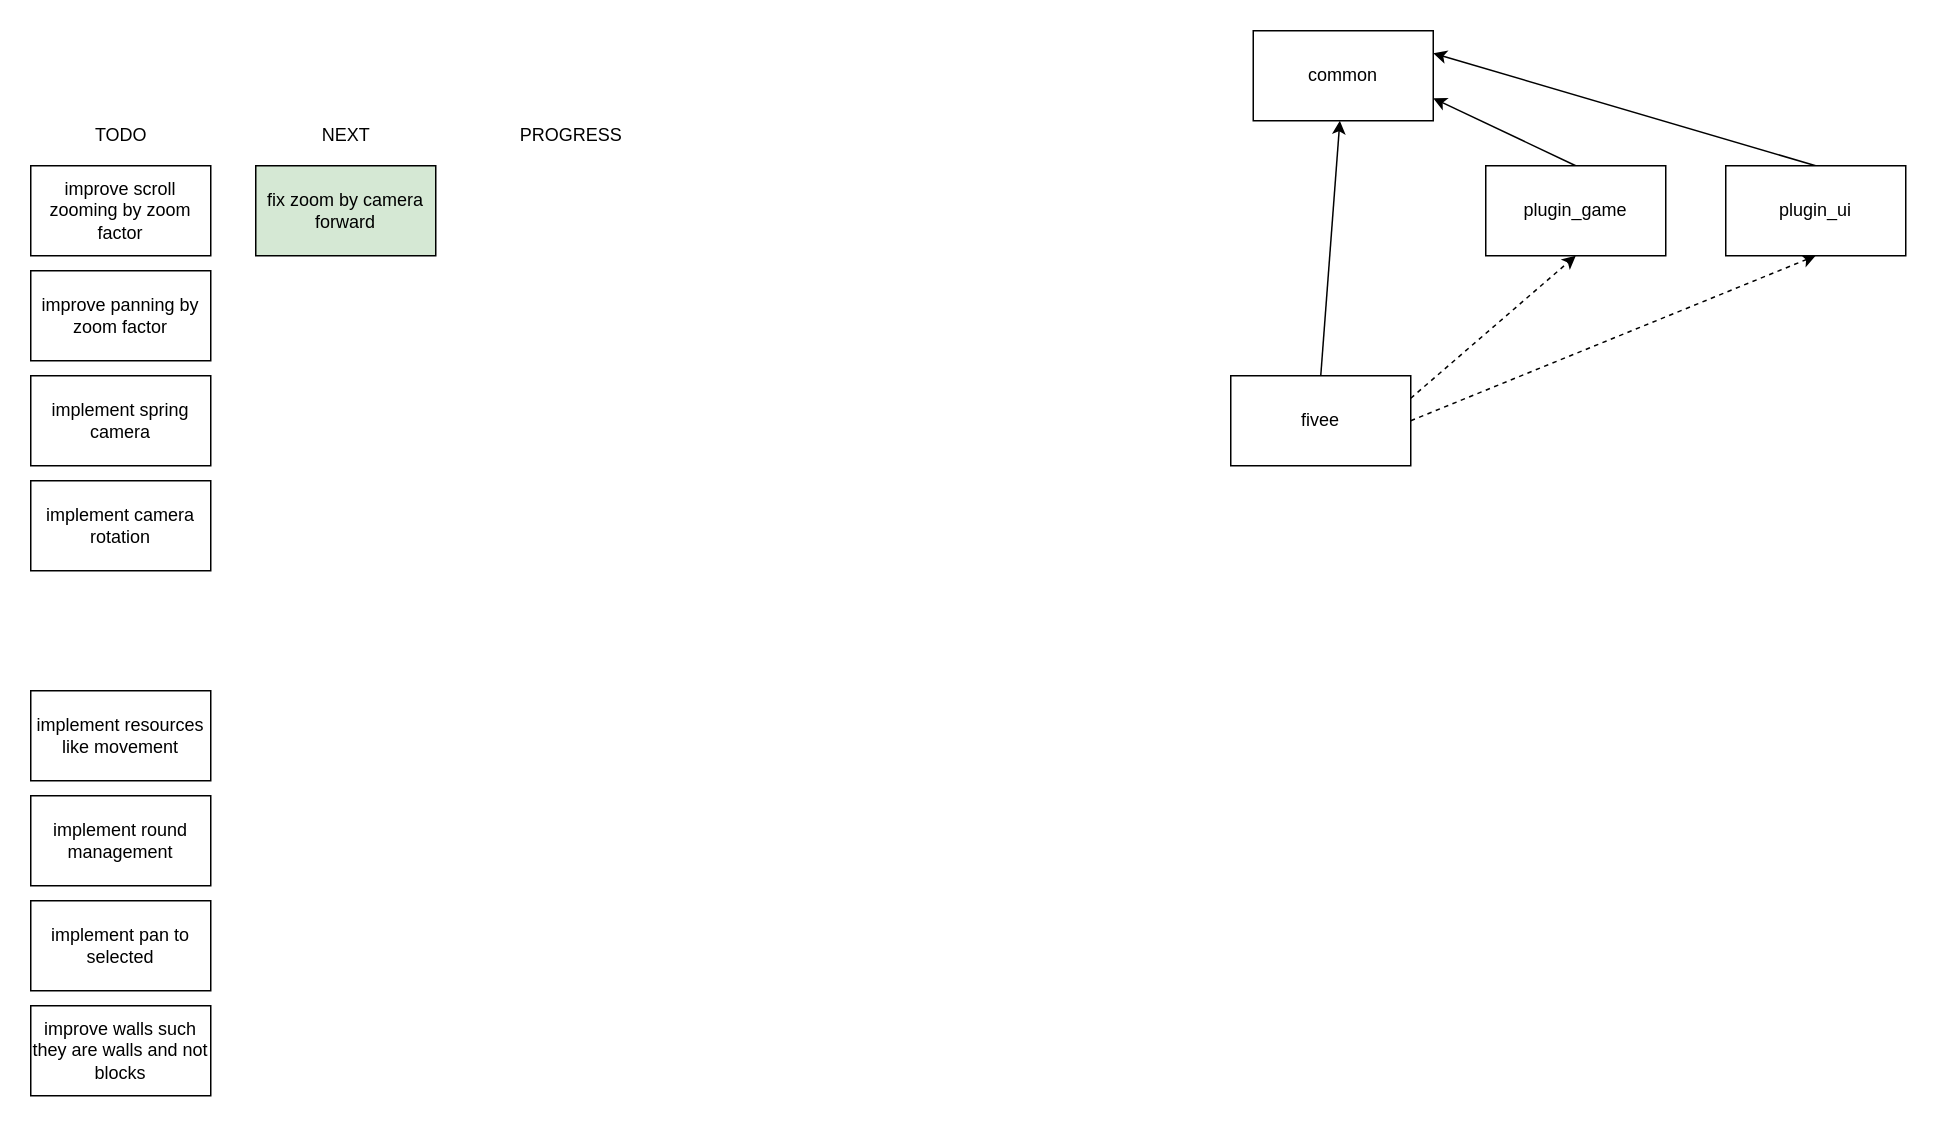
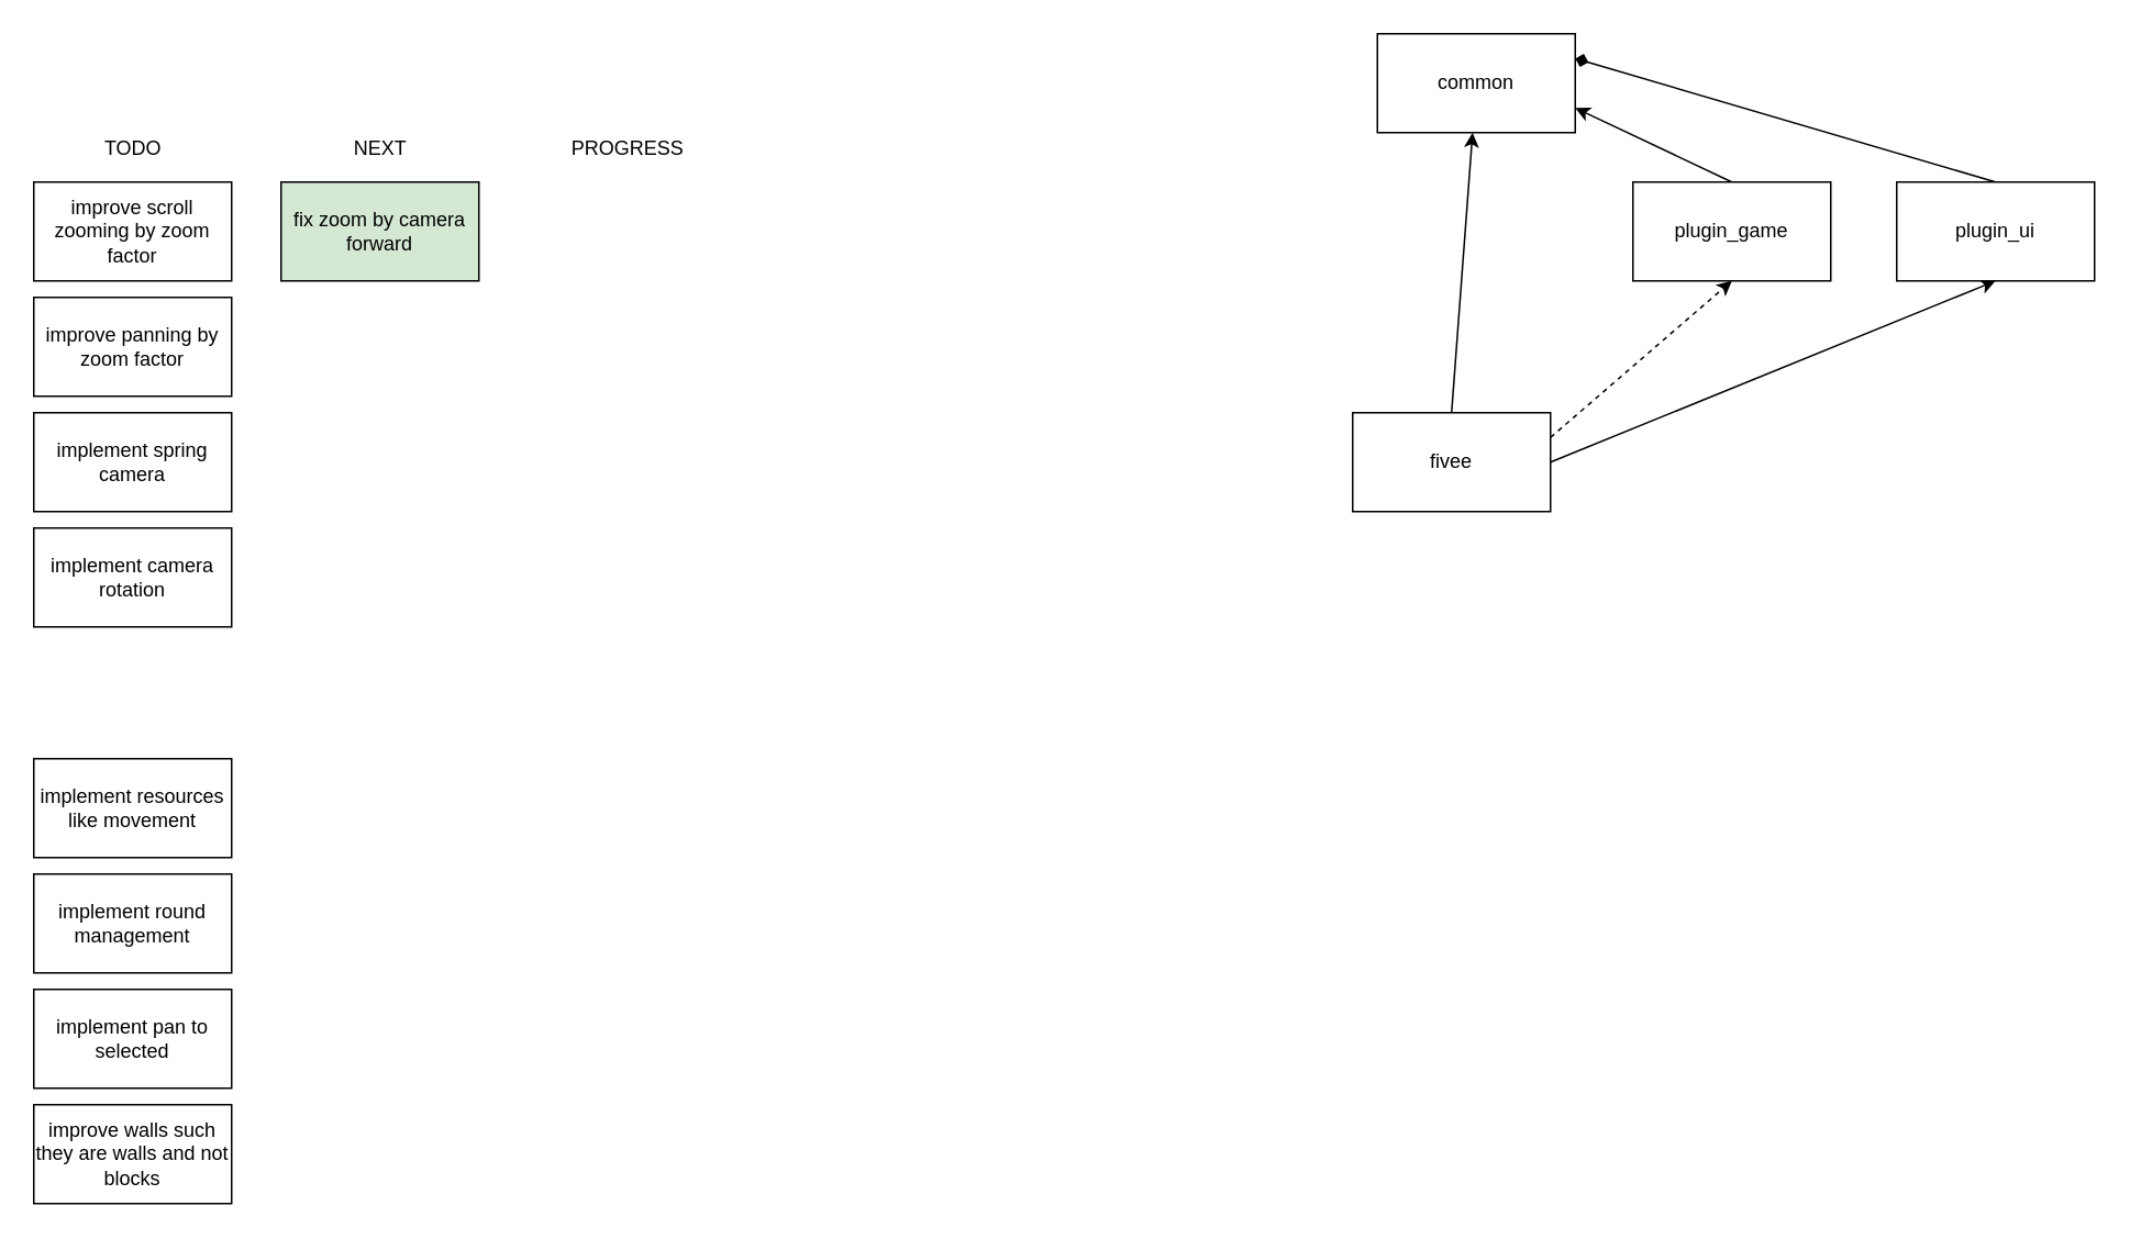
  <mxCell id="0" />
  <mxCell id="1" parent="0" />
  <mxCell id="2" style="edgeStyle=none;html=1;exitX=0.5;exitY=0;exitDx=0;exitDy=0;" parent="1" source="5" target="6" edge="1"><mxGeometry relative="1" as="geometry" /></mxCell>
  <mxCell id="3" style="edgeStyle=none;html=1;exitX=1;exitY=0.25;exitDx=0;exitDy=0;entryX=0.5;entryY=1;entryDx=0;entryDy=0;dashed=1;" parent="1" source="5" target="8" edge="1"><mxGeometry relative="1" as="geometry" /></mxCell>
- <mxCell id="4" style="edgeStyle=none;html=1;exitX=1;exitY=0.5;exitDx=0;exitDy=0;entryX=0.5;entryY=1;entryDx=0;entryDy=0;dashed=1;" parent="1" source="5" target="14" edge="1"><mxGeometry relative="1" as="geometry" /></mxCell>
+ <mxCell id="4" style="edgeStyle=none;html=1;exitX=1;exitY=0.5;exitDx=0;exitDy=0;entryX=0.5;entryY=1;entryDx=0;entryDy=0;" parent="1" source="5" target="14" edge="1"><mxGeometry relative="1" as="geometry" /></mxCell>
  <mxCell id="5" value="fivee" style="rounded=0;whiteSpace=wrap;html=1;" parent="1" vertex="1"><mxGeometry x="820" y="250" width="120" height="60" as="geometry" /></mxCell>
  <mxCell id="6" value="common" style="rounded=0;whiteSpace=wrap;html=1;" parent="1" vertex="1"><mxGeometry x="835" y="20" width="120" height="60" as="geometry" /></mxCell>
  <mxCell id="7" style="edgeStyle=none;html=1;exitX=0.5;exitY=0;exitDx=0;exitDy=0;entryX=1;entryY=0.75;entryDx=0;entryDy=0;" parent="1" source="8" target="6" edge="1"><mxGeometry relative="1" as="geometry" /></mxCell>
  <mxCell id="8" value="plugin_game" style="rounded=0;whiteSpace=wrap;html=1;" parent="1" vertex="1"><mxGeometry x="990" y="110" width="120" height="60" as="geometry" /></mxCell>
  <mxCell id="9" value="improve scroll zooming by zoom factor" style="rounded=0;whiteSpace=wrap;html=1;" parent="1" vertex="1"><mxGeometry x="20" y="110" width="120" height="60" as="geometry" /></mxCell>
  <mxCell id="10" value="TODO" style="text;html=1;align=center;verticalAlign=middle;resizable=0;points=[];autosize=1;strokeColor=none;fillColor=none;" parent="1" vertex="1"><mxGeometry x="50" y="75" width="60" height="30" as="geometry" /></mxCell>
  <mxCell id="11" value="NEXT" style="text;html=1;align=center;verticalAlign=middle;resizable=0;points=[];autosize=1;strokeColor=none;fillColor=none;" parent="1" vertex="1"><mxGeometry x="200" y="75" width="60" height="30" as="geometry" /></mxCell>
  <mxCell id="12" value="PROGRESS" style="text;html=1;align=center;verticalAlign=middle;resizable=0;points=[];autosize=1;strokeColor=none;fillColor=none;" parent="1" vertex="1"><mxGeometry x="335" y="75" width="90" height="30" as="geometry" /></mxCell>
- <mxCell id="13" style="edgeStyle=none;html=1;exitX=0.5;exitY=0;exitDx=0;exitDy=0;entryX=1;entryY=0.25;entryDx=0;entryDy=0;" parent="1" source="14" target="6" edge="1"><mxGeometry relative="1" as="geometry" /></mxCell>
+ <mxCell id="13" style="edgeStyle=none;html=1;exitX=0.5;exitY=0;exitDx=0;exitDy=0;entryX=1;entryY=0.25;entryDx=0;entryDy=0;endArrow=diamond;" parent="1" source="14" target="6" edge="1"><mxGeometry relative="1" as="geometry" /></mxCell>
  <mxCell id="14" value="plugin_ui" style="rounded=0;whiteSpace=wrap;html=1;" parent="1" vertex="1"><mxGeometry x="1150" y="110" width="120" height="60" as="geometry" /></mxCell>
  <mxCell id="15" value="improve panning by zoom factor" style="rounded=0;whiteSpace=wrap;html=1;" parent="1" vertex="1"><mxGeometry x="20" y="180" width="120" height="60" as="geometry" /></mxCell>
  <mxCell id="16" value="implement camera rotation" style="rounded=0;whiteSpace=wrap;html=1;" parent="1" vertex="1"><mxGeometry x="20" y="320" width="120" height="60" as="geometry" /></mxCell>
  <mxCell id="17" value="fix zoom by camera forward" style="rounded=0;whiteSpace=wrap;html=1;fillColor=#d5e8d4;" parent="1" vertex="1"><mxGeometry x="170" y="110" width="120" height="60" as="geometry" /></mxCell>
  <mxCell id="18" value="implement spring camera" style="rounded=0;whiteSpace=wrap;html=1;" parent="1" vertex="1"><mxGeometry x="20" y="250" width="120" height="60" as="geometry" /></mxCell>
  <mxCell id="19" value="implement round management" style="rounded=0;whiteSpace=wrap;html=1;" parent="1" vertex="1"><mxGeometry x="20" y="530" width="120" height="60" as="geometry" /></mxCell>
  <mxCell id="20" value="implement resources like movement" style="rounded=0;whiteSpace=wrap;html=1;" vertex="1" parent="1"><mxGeometry x="20" y="460" width="120" height="60" as="geometry" /></mxCell>
  <mxCell id="21" value="implement pan to selected" style="rounded=0;whiteSpace=wrap;html=1;" vertex="1" parent="1"><mxGeometry x="20" y="600" width="120" height="60" as="geometry" /></mxCell>
  <mxCell id="22" value="improve walls such they are walls and not blocks" style="rounded=0;whiteSpace=wrap;html=1;" vertex="1" parent="1"><mxGeometry x="20" y="670" width="120" height="60" as="geometry" /></mxCell>
